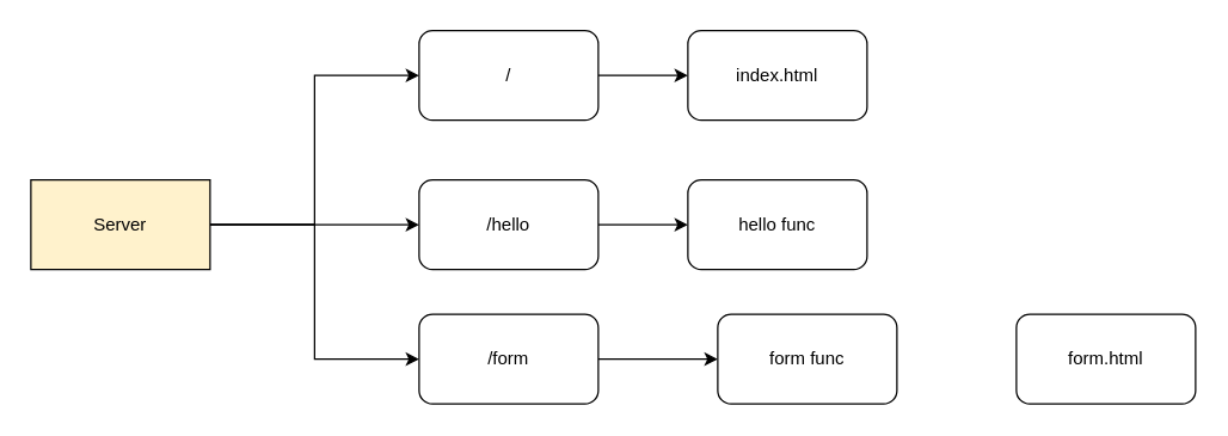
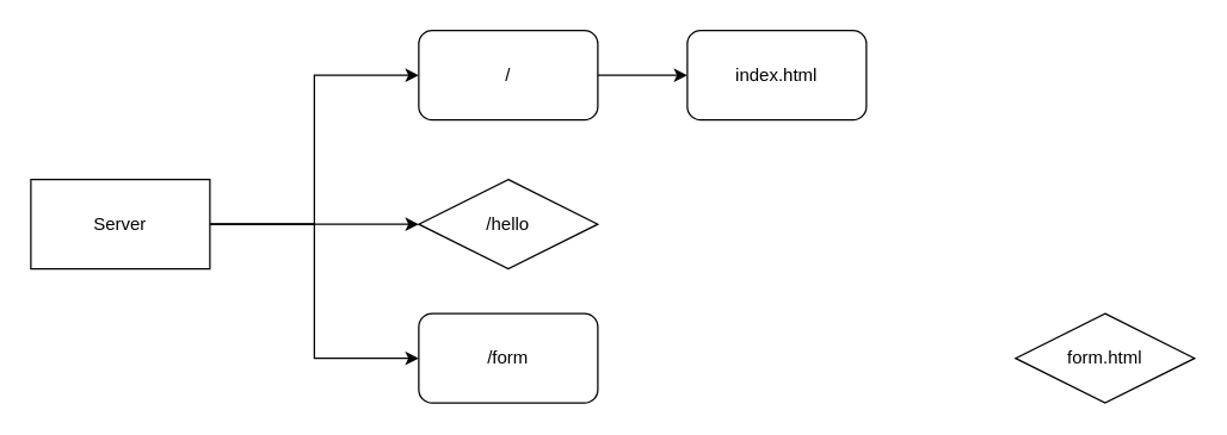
  <mxCell id="0" />
  <mxCell id="1" parent="0" />
  <mxCell id="2" style="edgeStyle=orthogonalEdgeStyle;rounded=0;orthogonalLoop=1;jettySize=auto;html=1;exitX=1;exitY=0.5;exitDx=0;exitDy=0;entryX=0;entryY=0.5;entryDx=0;entryDy=0;" edge="1" parent="1" source="5" target="9"><mxGeometry relative="1" as="geometry" /></mxCell>
  <mxCell id="3" style="edgeStyle=orthogonalEdgeStyle;rounded=0;orthogonalLoop=1;jettySize=auto;html=1;exitX=1;exitY=0.5;exitDx=0;exitDy=0;entryX=0;entryY=0.5;entryDx=0;entryDy=0;" edge="1" parent="1" source="5" target="11"><mxGeometry relative="1" as="geometry" /></mxCell>
  <mxCell id="4" style="edgeStyle=orthogonalEdgeStyle;rounded=0;orthogonalLoop=1;jettySize=auto;html=1;exitX=1;exitY=0.5;exitDx=0;exitDy=0;entryX=0;entryY=0.5;entryDx=0;entryDy=0;" edge="1" parent="1" source="5" target="7"><mxGeometry relative="1" as="geometry" /></mxCell>
- <mxCell id="5" value="Server" style="rounded=0;whiteSpace=wrap;html=1;fillColor=#fff2cc;" vertex="1" parent="1"><mxGeometry x="20" y="120" width="120" height="60" as="geometry" /></mxCell>
- <mxCell id="6" style="edgeStyle=orthogonalEdgeStyle;rounded=0;orthogonalLoop=1;jettySize=auto;html=1;exitX=1;exitY=0.5;exitDx=0;exitDy=0;" edge="1" parent="1" source="7" target="13"><mxGeometry relative="1" as="geometry"><mxPoint x="450" y="150" as="targetPoint" /></mxGeometry></mxCell>
- <mxCell id="7" value="/hello" style="rounded=1;whiteSpace=wrap;html=1;" vertex="1" parent="1"><mxGeometry x="280" y="120" width="120" height="60" as="geometry" /></mxCell>
+ <mxCell id="5" value="Server" style="rounded=0;whiteSpace=wrap;html=1;" vertex="1" parent="1"><mxGeometry x="20" y="120" width="120" height="60" as="geometry" /></mxCell>
+ <mxCell id="7" value="/hello" style="rhombus;whiteSpace=wrap;html=1;" vertex="1" parent="1"><mxGeometry x="280" y="120" width="120" height="60" as="geometry" /></mxCell>
  <mxCell id="8" style="edgeStyle=orthogonalEdgeStyle;rounded=0;orthogonalLoop=1;jettySize=auto;html=1;exitX=1;exitY=0.5;exitDx=0;exitDy=0;" edge="1" parent="1" source="9"><mxGeometry relative="1" as="geometry"><mxPoint x="460" y="50" as="targetPoint" /></mxGeometry></mxCell>
  <mxCell id="9" value="/" style="rounded=1;whiteSpace=wrap;html=1;" vertex="1" parent="1"><mxGeometry x="280" y="20" width="120" height="60" as="geometry" /></mxCell>
- <mxCell id="10" value="" style="edgeStyle=orthogonalEdgeStyle;rounded=0;orthogonalLoop=1;jettySize=auto;html=1;" edge="1" parent="1" source="11" target="14"><mxGeometry relative="1" as="geometry" /></mxCell>
  <mxCell id="11" value="/form" style="rounded=1;whiteSpace=wrap;html=1;" vertex="1" parent="1"><mxGeometry x="280" y="210" width="120" height="60" as="geometry" /></mxCell>
  <mxCell id="12" value="index.html" style="rounded=1;whiteSpace=wrap;html=1;" vertex="1" parent="1"><mxGeometry x="460" y="20" width="120" height="60" as="geometry" /></mxCell>
- <mxCell id="13" value="hello func" style="rounded=1;whiteSpace=wrap;html=1;" vertex="1" parent="1"><mxGeometry x="460" y="120" width="120" height="60" as="geometry" /></mxCell>
- <mxCell id="14" value="form func" style="whiteSpace=wrap;html=1;rounded=1;" vertex="1" parent="1"><mxGeometry x="480" y="210" width="120" height="60" as="geometry" /></mxCell>
- <mxCell id="15" value="form.html" style="whiteSpace=wrap;html=1;rounded=1;" vertex="1" parent="1"><mxGeometry x="680" y="210" width="120" height="60" as="geometry" /></mxCell>
+ <mxCell id="15" value="form.html" style="rhombus;whiteSpace=wrap;html=1;" vertex="1" parent="1"><mxGeometry x="680" y="210" width="120" height="60" as="geometry" /></mxCell>
